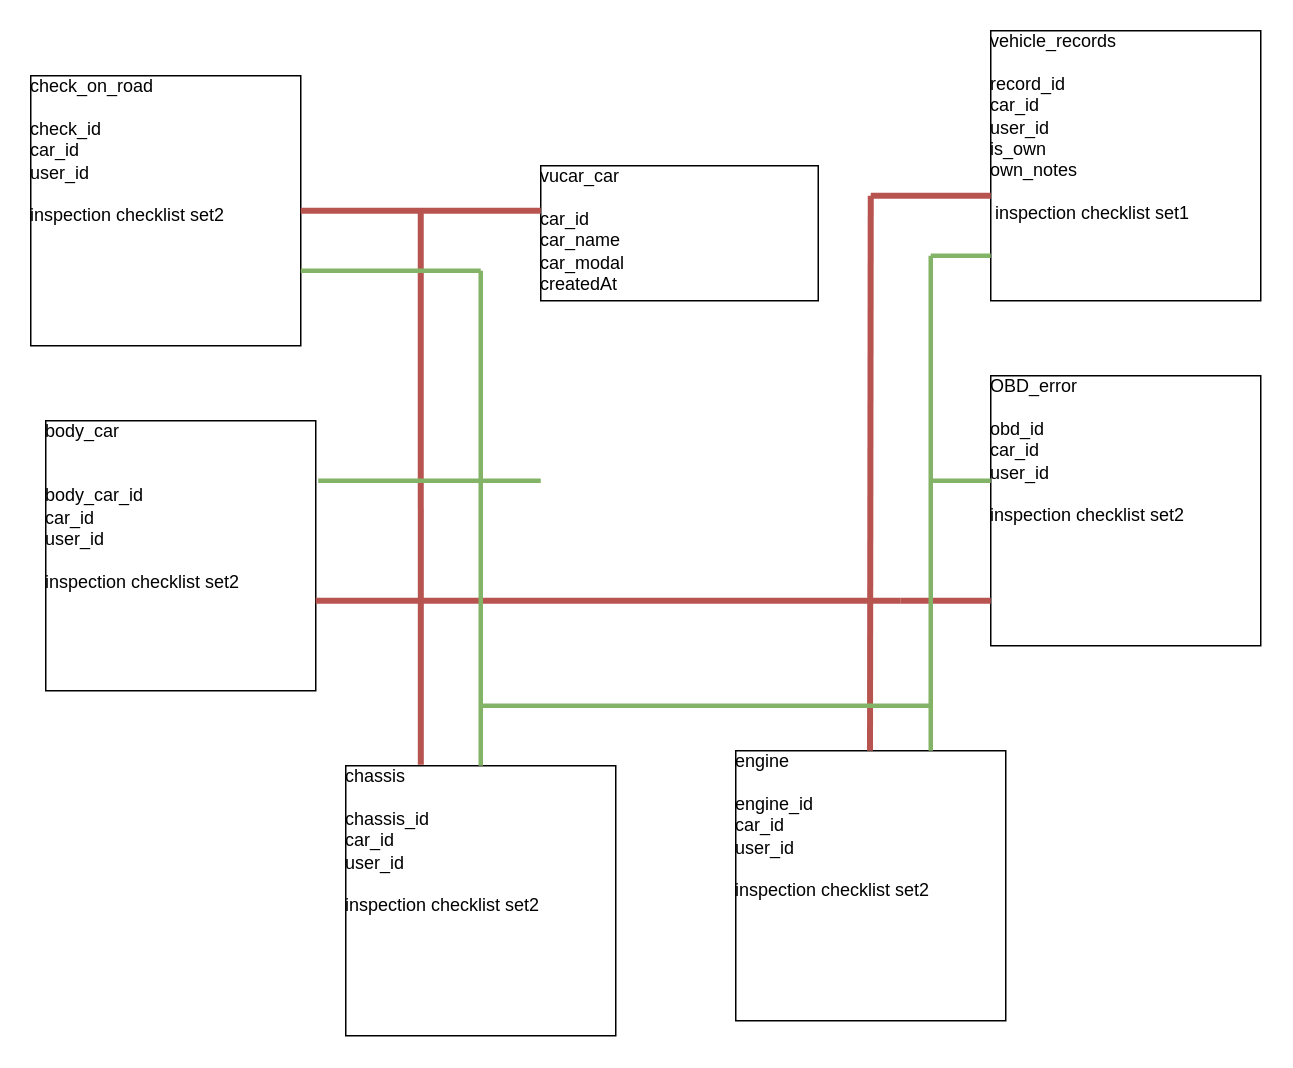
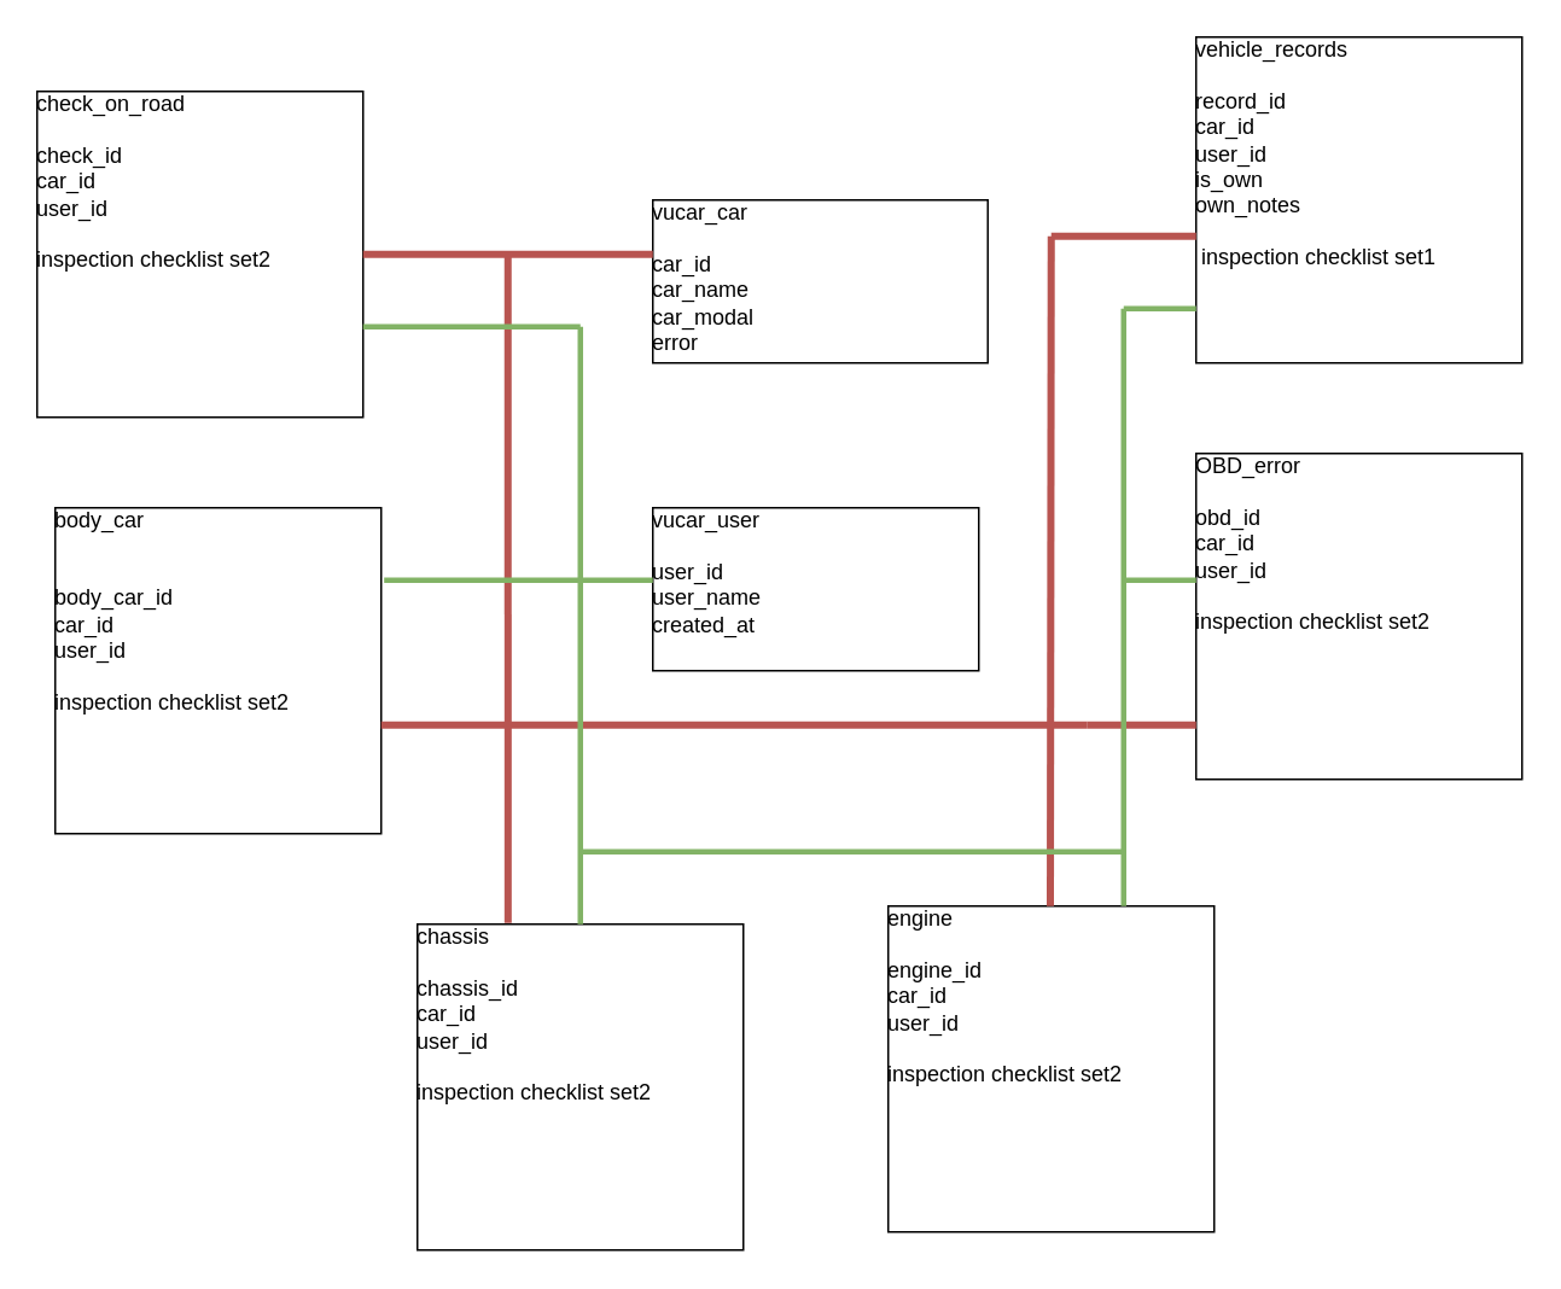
  <mxCell id="0" />
  <mxCell id="1" parent="0" />
- <mxCell id="3" value="&lt;div&gt;vucar_car&lt;/div&gt;&lt;div&gt;&lt;br&gt;&lt;/div&gt;&lt;div&gt;car_id&lt;/div&gt;&lt;div&gt;car_name&lt;/div&gt;&lt;div&gt;car_modal&lt;/div&gt;&lt;div&gt;createdAt&lt;br&gt;&lt;/div&gt;" style="verticalAlign=top;align=left;overflow=fill;html=1;whiteSpace=wrap;" vertex="1" parent="1"><mxGeometry x="360" y="110" width="185" height="90" as="geometry" /></mxCell>
+ <mxCell id="2" value="&lt;div&gt;vucar_user&lt;/div&gt;&lt;div&gt;&lt;br&gt;&lt;/div&gt;&lt;div&gt;user_id&lt;/div&gt;&lt;div&gt;user_name&lt;/div&gt;&lt;div&gt;created_at&lt;/div&gt;&lt;div&gt;&lt;br&gt;&lt;/div&gt;&lt;div&gt;&lt;br&gt;&lt;/div&gt;" style="verticalAlign=top;align=left;overflow=fill;html=1;whiteSpace=wrap;" vertex="1" parent="1"><mxGeometry x="360" y="280" width="180" height="90" as="geometry" /></mxCell>
+ <mxCell id="3" value="&lt;div&gt;vucar_car&lt;/div&gt;&lt;div&gt;&lt;br&gt;&lt;/div&gt;&lt;div&gt;car_id&lt;/div&gt;&lt;div&gt;car_name&lt;/div&gt;&lt;div&gt;car_modal&lt;/div&gt;&lt;div&gt;error&lt;br&gt;&lt;/div&gt;" style="verticalAlign=top;align=left;overflow=fill;html=1;whiteSpace=wrap;" vertex="1" parent="1"><mxGeometry x="360" y="110" width="185" height="90" as="geometry" /></mxCell>
  <mxCell id="4" value="&lt;div&gt;vehicle_records&lt;br&gt;&lt;/div&gt;&lt;div&gt;&lt;br&gt;&lt;/div&gt;&lt;div&gt;record_id&lt;br&gt;&lt;/div&gt;&lt;div&gt;car_id&lt;/div&gt;&lt;div&gt;user_id&lt;br&gt;&lt;/div&gt;&lt;div&gt;is_own&lt;/div&gt;&lt;div&gt;own_notes&lt;/div&gt;&lt;div&gt;&lt;br&gt;&lt;/div&gt;&lt;div&gt;&amp;nbsp;inspection checklist set1&lt;br&gt;&lt;/div&gt;&lt;div&gt;&lt;br&gt;&lt;/div&gt;&lt;div&gt;&lt;br&gt;&lt;/div&gt;" style="verticalAlign=top;align=left;overflow=fill;html=1;whiteSpace=wrap;" vertex="1" parent="1"><mxGeometry x="660" y="20" width="180" height="180" as="geometry" /></mxCell>
  <mxCell id="5" value="&lt;div&gt;OBD_error&lt;br&gt;&lt;/div&gt;&lt;div&gt;&lt;br&gt;&lt;/div&gt;obd_id&lt;br&gt;&lt;div&gt;car_id&lt;/div&gt;&lt;div&gt;user_id&lt;br&gt;&lt;/div&gt;&lt;div&gt;&amp;nbsp;&lt;/div&gt;&lt;div&gt;inspection checklist set2&lt;br&gt;&lt;/div&gt;&lt;div&gt;&lt;br&gt;&lt;/div&gt;&lt;div&gt;&lt;br&gt;&lt;/div&gt;&lt;div&gt;&lt;br&gt;&lt;/div&gt;" style="verticalAlign=top;align=left;overflow=fill;html=1;whiteSpace=wrap;" vertex="1" parent="1"><mxGeometry x="660" y="250" width="180" height="180" as="geometry" /></mxCell>
  <mxCell id="6" value="&lt;div&gt;body_car&lt;br&gt;&lt;/div&gt;&lt;div&gt;&lt;br&gt;&lt;/div&gt;&lt;div&gt;&lt;br&gt;&lt;/div&gt;&lt;div&gt;body_car_id&lt;br&gt;&lt;/div&gt;&lt;div&gt;car_id&lt;/div&gt;&lt;div&gt;user_id&lt;br&gt;&lt;/div&gt;&lt;div&gt;&amp;nbsp;&lt;/div&gt;&lt;div&gt;inspection checklist set2&lt;br&gt;&lt;/div&gt;&lt;div&gt;&lt;br&gt;&lt;/div&gt;&lt;div&gt;&lt;br&gt;&lt;/div&gt;&lt;div&gt;&lt;br&gt;&lt;/div&gt;" style="verticalAlign=top;align=left;overflow=fill;html=1;whiteSpace=wrap;" vertex="1" parent="1"><mxGeometry x="30" y="280" width="180" height="180" as="geometry" /></mxCell>
  <mxCell id="7" value="check_on_road&lt;br&gt;&lt;div&gt;&lt;br&gt;&lt;/div&gt;&lt;div&gt;check_id&lt;br&gt;&lt;/div&gt;&lt;div&gt;car_id&lt;/div&gt;&lt;div&gt;user_id&lt;br&gt;&lt;/div&gt;&lt;div&gt;&amp;nbsp;&lt;/div&gt;&lt;div&gt;inspection checklist set2&lt;br&gt;&lt;/div&gt;&lt;div&gt;&lt;br&gt;&lt;/div&gt;&lt;div&gt;&lt;br&gt;&lt;/div&gt;&lt;div&gt;&lt;br&gt;&lt;/div&gt;" style="verticalAlign=top;align=left;overflow=fill;html=1;whiteSpace=wrap;" vertex="1" parent="1"><mxGeometry x="20" y="50" width="180" height="180" as="geometry" /></mxCell>
  <mxCell id="8" value="&lt;div&gt;chassis&lt;br&gt;&lt;/div&gt;&lt;div&gt;&lt;br&gt;&lt;/div&gt;chassis_id&lt;div&gt;car_id&lt;/div&gt;&lt;div&gt;user_id&lt;br&gt;&lt;/div&gt;&lt;div&gt;&amp;nbsp;&lt;/div&gt;&lt;div&gt;inspection checklist set2&lt;br&gt;&lt;/div&gt;&lt;div&gt;&lt;br&gt;&lt;/div&gt;&lt;div&gt;&lt;br&gt;&lt;/div&gt;&lt;div&gt;&lt;br&gt;&lt;/div&gt;" style="verticalAlign=top;align=left;overflow=fill;html=1;whiteSpace=wrap;" vertex="1" parent="1"><mxGeometry x="230" y="510" width="180" height="180" as="geometry" /></mxCell>
  <mxCell id="9" value="&lt;div&gt;engine&lt;br&gt;&lt;/div&gt;&lt;div&gt;&lt;br&gt;&lt;/div&gt;engine_id&lt;div&gt;car_id&lt;/div&gt;&lt;div&gt;user_id&lt;br&gt;&lt;/div&gt;&lt;div&gt;&amp;nbsp;&lt;/div&gt;&lt;div&gt;inspection checklist set2&lt;br&gt;&lt;/div&gt;&lt;div&gt;&lt;br&gt;&lt;/div&gt;&lt;div&gt;&lt;br&gt;&lt;/div&gt;&lt;div&gt;&lt;br&gt;&lt;/div&gt;" style="verticalAlign=top;align=left;overflow=fill;html=1;whiteSpace=wrap;" vertex="1" parent="1"><mxGeometry x="490" y="500" width="180" height="180" as="geometry" /></mxCell>
  <mxCell id="10" value="" style="group;movable=0;resizable=0;rotatable=0;deletable=0;editable=0;locked=1;connectable=0;" vertex="1" connectable="0" parent="1"><mxGeometry x="200" y="130" width="460" height="370" as="geometry" /></mxCell>
  <mxCell id="11" value="" style="endArrow=none;html=1;rounded=0;fillColor=#f8cecc;strokeColor=#b85450;strokeWidth=4;" edge="1" parent="10"><mxGeometry relative="1" as="geometry"><mxPoint y="10" as="sourcePoint" /><mxPoint x="160" y="10" as="targetPoint" /></mxGeometry></mxCell>
  <mxCell id="12" value="" style="endArrow=none;html=1;rounded=0;fillColor=#f8cecc;strokeColor=#b85450;strokeWidth=4;" edge="1" parent="10"><mxGeometry relative="1" as="geometry"><mxPoint x="10" y="270" as="sourcePoint" /><mxPoint x="400" y="270" as="targetPoint" /></mxGeometry></mxCell>
  <mxCell id="13" value="" style="endArrow=none;html=1;rounded=0;fillColor=#f8cecc;strokeColor=#b85450;strokeWidth=4;entryX=0.278;entryY=-0.004;entryDx=0;entryDy=0;entryPerimeter=0;" edge="1" parent="10" target="8"><mxGeometry relative="1" as="geometry"><mxPoint x="80" y="10" as="sourcePoint" /><mxPoint x="170" y="110" as="targetPoint" /></mxGeometry></mxCell>
  <mxCell id="14" value="" style="endArrow=none;html=1;rounded=0;fillColor=#f8cecc;strokeColor=#b85450;strokeWidth=4;entryX=0.278;entryY=-0.004;entryDx=0;entryDy=0;entryPerimeter=0;" edge="1" parent="10"><mxGeometry relative="1" as="geometry"><mxPoint x="380" as="sourcePoint" /><mxPoint x="379.5" y="370" as="targetPoint" /></mxGeometry></mxCell>
  <mxCell id="15" value="" style="endArrow=none;html=1;rounded=0;fillColor=#f8cecc;strokeColor=#b85450;strokeWidth=4;" edge="1" parent="10"><mxGeometry relative="1" as="geometry"><mxPoint x="380" as="sourcePoint" /><mxPoint x="460" as="targetPoint" /></mxGeometry></mxCell>
  <mxCell id="16" value="" style="endArrow=none;html=1;rounded=0;fillColor=#f8cecc;strokeColor=#b85450;strokeWidth=4;" edge="1" parent="10"><mxGeometry relative="1" as="geometry"><mxPoint x="400" y="270" as="sourcePoint" /><mxPoint x="460" y="270" as="targetPoint" /></mxGeometry></mxCell>
  <mxCell id="17" value="" style="group;movable=0;resizable=0;rotatable=0;deletable=0;editable=0;locked=1;connectable=0;" vertex="1" connectable="0" parent="1"><mxGeometry x="200" y="170" width="460" height="330" as="geometry" /></mxCell>
  <mxCell id="18" value="" style="endArrow=none;html=1;rounded=0;fillColor=#d5e8d4;strokeColor=#82b366;strokeWidth=3;exitX=1.009;exitY=0.222;exitDx=0;exitDy=0;exitPerimeter=0;" edge="1" parent="17" source="6"><mxGeometry relative="1" as="geometry"><mxPoint y="150" as="sourcePoint" /><mxPoint x="160" y="150" as="targetPoint" /></mxGeometry></mxCell>
  <mxCell id="19" value="" style="endArrow=none;html=1;rounded=0;fillColor=#d5e8d4;strokeColor=#82b366;strokeWidth=3;" edge="1" parent="17"><mxGeometry relative="1" as="geometry"><mxPoint y="10" as="sourcePoint" /><mxPoint x="120" y="10" as="targetPoint" /></mxGeometry></mxCell>
  <mxCell id="20" value="" style="endArrow=none;html=1;rounded=0;fillColor=#d5e8d4;strokeColor=#82b366;strokeWidth=3;" edge="1" parent="17"><mxGeometry relative="1" as="geometry"><mxPoint x="120" y="300" as="sourcePoint" /><mxPoint x="420" y="300" as="targetPoint" /></mxGeometry></mxCell>
  <mxCell id="21" value="" style="endArrow=none;html=1;rounded=0;fillColor=#d5e8d4;strokeColor=#82b366;strokeWidth=3;entryX=0.5;entryY=0;entryDx=0;entryDy=0;" edge="1" parent="17" target="8"><mxGeometry relative="1" as="geometry"><mxPoint x="120" y="10" as="sourcePoint" /><mxPoint x="412.5" y="50" as="targetPoint" /></mxGeometry></mxCell>
  <mxCell id="22" value="" style="endArrow=none;html=1;rounded=0;fillColor=#d5e8d4;strokeColor=#82b366;strokeWidth=3;entryX=0.5;entryY=0;entryDx=0;entryDy=0;" edge="1" parent="17"><mxGeometry relative="1" as="geometry"><mxPoint x="420" as="sourcePoint" /><mxPoint x="420" y="330" as="targetPoint" /></mxGeometry></mxCell>
  <mxCell id="23" value="" style="endArrow=none;html=1;rounded=0;fillColor=#d5e8d4;strokeColor=#82b366;strokeWidth=3;" edge="1" parent="17"><mxGeometry relative="1" as="geometry"><mxPoint x="420" as="sourcePoint" /><mxPoint x="460" as="targetPoint" /></mxGeometry></mxCell>
  <mxCell id="24" value="" style="endArrow=none;html=1;rounded=0;fillColor=#d5e8d4;strokeColor=#82b366;strokeWidth=3;" edge="1" parent="17"><mxGeometry relative="1" as="geometry"><mxPoint x="420" y="150" as="sourcePoint" /><mxPoint x="460" y="150" as="targetPoint" /></mxGeometry></mxCell>
